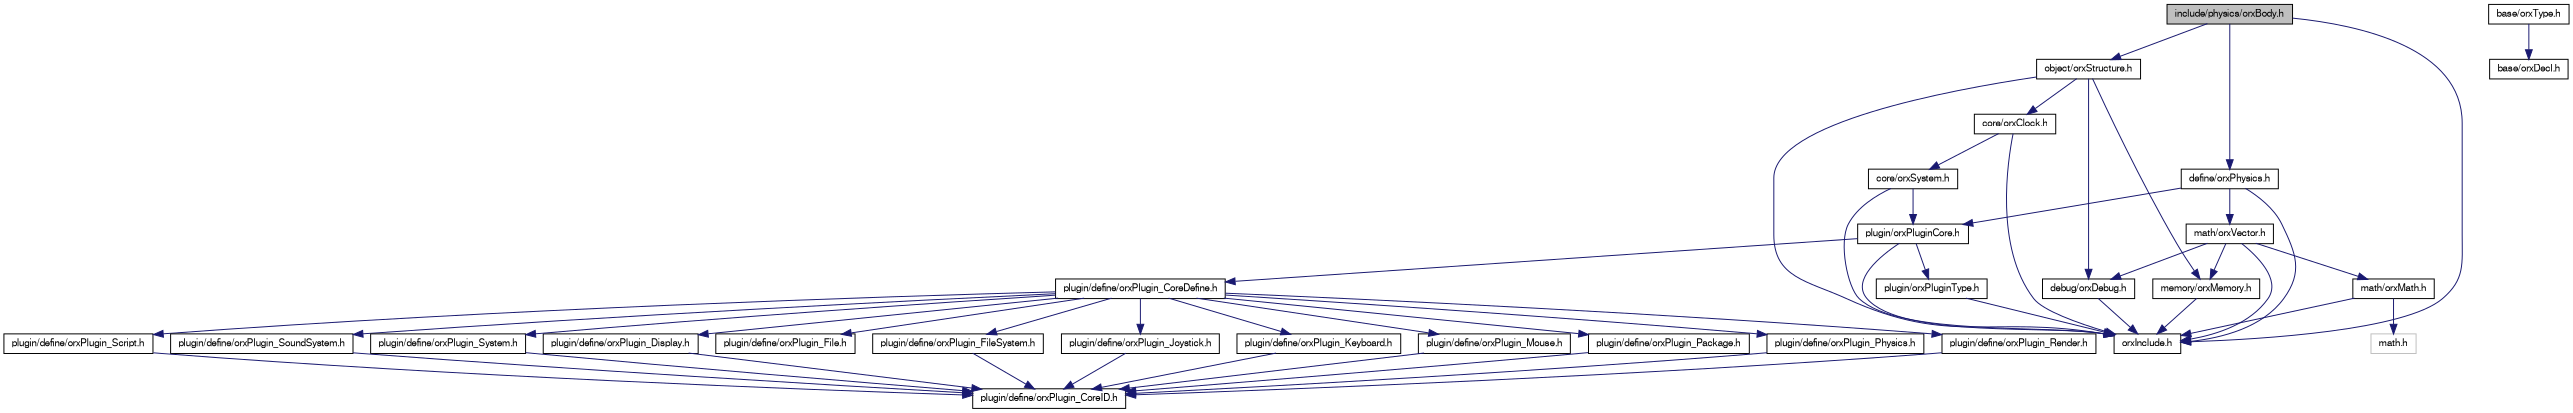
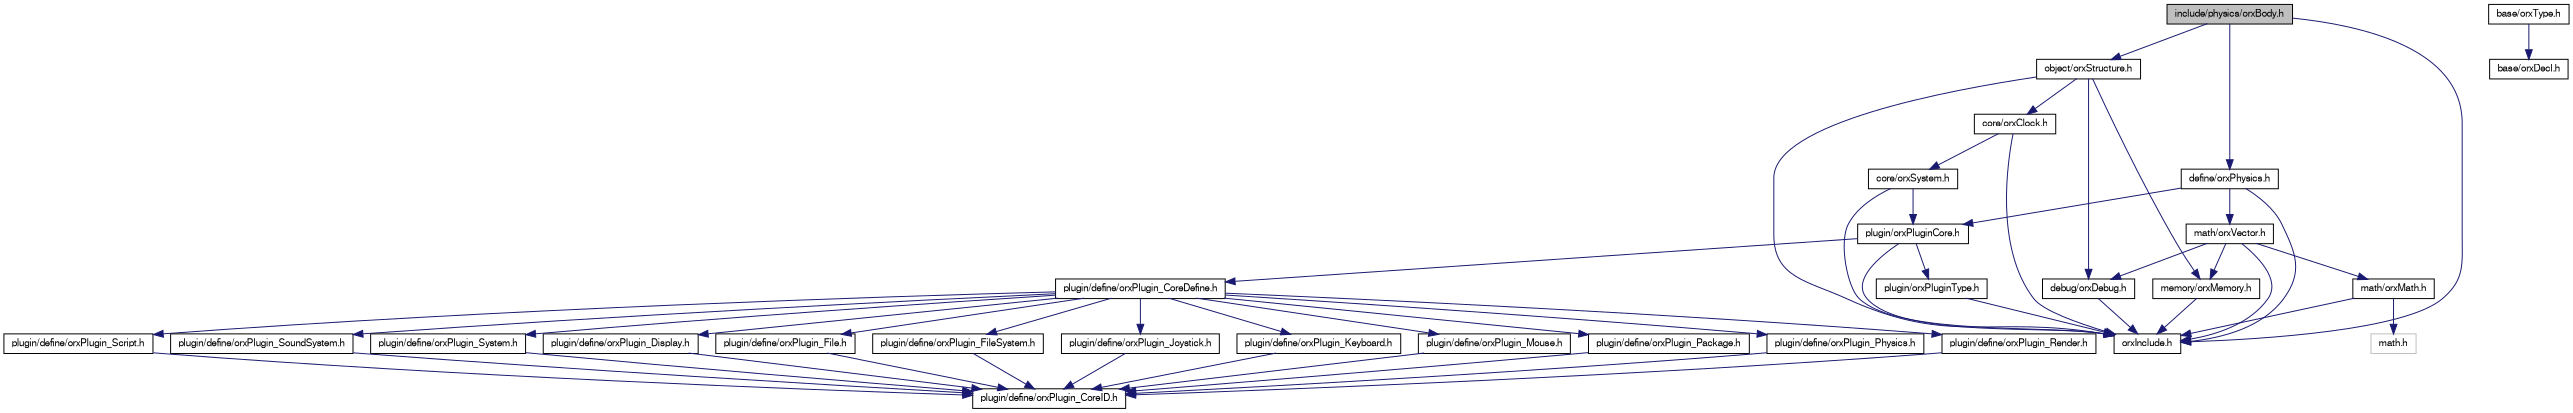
  digraph {
    node [color=black fontname=FreeSans fontsize=10 shape=record]
    edge [color=midnightblue fontname=FreeSans fontsize=10 labelfontname=FreeSans labelfontsize=10 style=solid]
    n1 [fillcolor=grey75 fontcolor=black height=0.2 label="include/physics/orxBody.h" style=filled width=0.4]
    n2 [height=0.2 label="orxInclude.h" width=0.4]
    n3 [height=0.2 label="object/orxStructure.h" width=0.4]
    n4 [height=0.2 label="define/orxPhysics.h" width=0.4]
    n5 [height=0.2 label="core/orxClock.h" width=0.4]
    n6 [height=0.2 label="debug/orxDebug.h" width=0.4]
    n7 [height=0.2 label="memory/orxMemory.h" width=0.4]
    n8 [height=0.2 label="plugin/orxPluginCore.h" width=0.4]
    n9 [height=0.2 label="math/orxVector.h" width=0.4]
    n10 [height=0.2 label="base/orxType.h" width=0.4]
    n11 [height=0.2 label="base/orxDecl.h" width=0.4]
    n12 [height=0.2 label="core/orxSystem.h" width=0.4]
    n13 [height=0.2 label="plugin/orxPluginType.h" width=0.4]
    n14 [height=0.2 label="plugin/define/orxPlugin_CoreDefine.h" width=0.4]
    n15 [height=0.2 label="plugin/define/orxPlugin_Display.h" width=0.4]
    n16 [height=0.2 label="plugin/define/orxPlugin_File.h" width=0.4]
    n17 [height=0.2 label="plugin/define/orxPlugin_FileSystem.h" width=0.4]
    n18 [height=0.2 label="plugin/define/orxPlugin_Joystick.h" width=0.4]
    n19 [height=0.2 label="plugin/define/orxPlugin_Keyboard.h" width=0.4]
    n20 [height=0.2 label="plugin/define/orxPlugin_Mouse.h" width=0.4]
    n21 [height=0.2 label="plugin/define/orxPlugin_Package.h" width=0.4]
    n22 [height=0.2 label="plugin/define/orxPlugin_Physics.h" width=0.4]
    n23 [height=0.2 label="plugin/define/orxPlugin_Render.h" width=0.4]
    n24 [height=0.2 label="plugin/define/orxPlugin_Script.h" width=0.4]
    n25 [height=0.2 label="plugin/define/orxPlugin_SoundSystem.h" width=0.4]
    n26 [height=0.2 label="plugin/define/orxPlugin_System.h" width=0.4]
    n27 [height=0.2 label="plugin/define/orxPlugin_CoreID.h" width=0.4]
    n28 [height=0.2 label="math/orxMath.h" width=0.4]
    n29 [color=grey75 height=0.2 label="math.h" width=0.4]
    n1 -> n2
    n1 -> n3
    n1 -> n4
    n3 -> n2
    n3 -> n5
    n3 -> n6
    n3 -> n7
    n4 -> n2
    n4 -> n8
    n4 -> n9
    n5 -> n2
    n5 -> n12
    n6 -> n2
    n7 -> n2
    n8 -> n2
    n8 -> n13
    n8 -> n14
    n9 -> n2
    n9 -> n6
    n9 -> n7
    n9 -> n28
    n10 -> n11
    n12 -> n2
    n12 -> n8
    n13 -> n2
    n14 -> n15
    n14 -> n16
    n14 -> n17
    n14 -> n18
    n14 -> n19
    n14 -> n20
    n14 -> n21
    n14 -> n22
    n14 -> n23
    n14 -> n24
    n14 -> n25
    n14 -> n26
    n15 -> n27
+   n16 -> n27
    n17 -> n27
    n18 -> n27
    n19 -> n27
    n20 -> n27
    n21 -> n27
    n22 -> n27
    n23 -> n27
    n24 -> n27
    n25 -> n27
    n26 -> n27
    n28 -> n2
    n28 -> n29
  }
